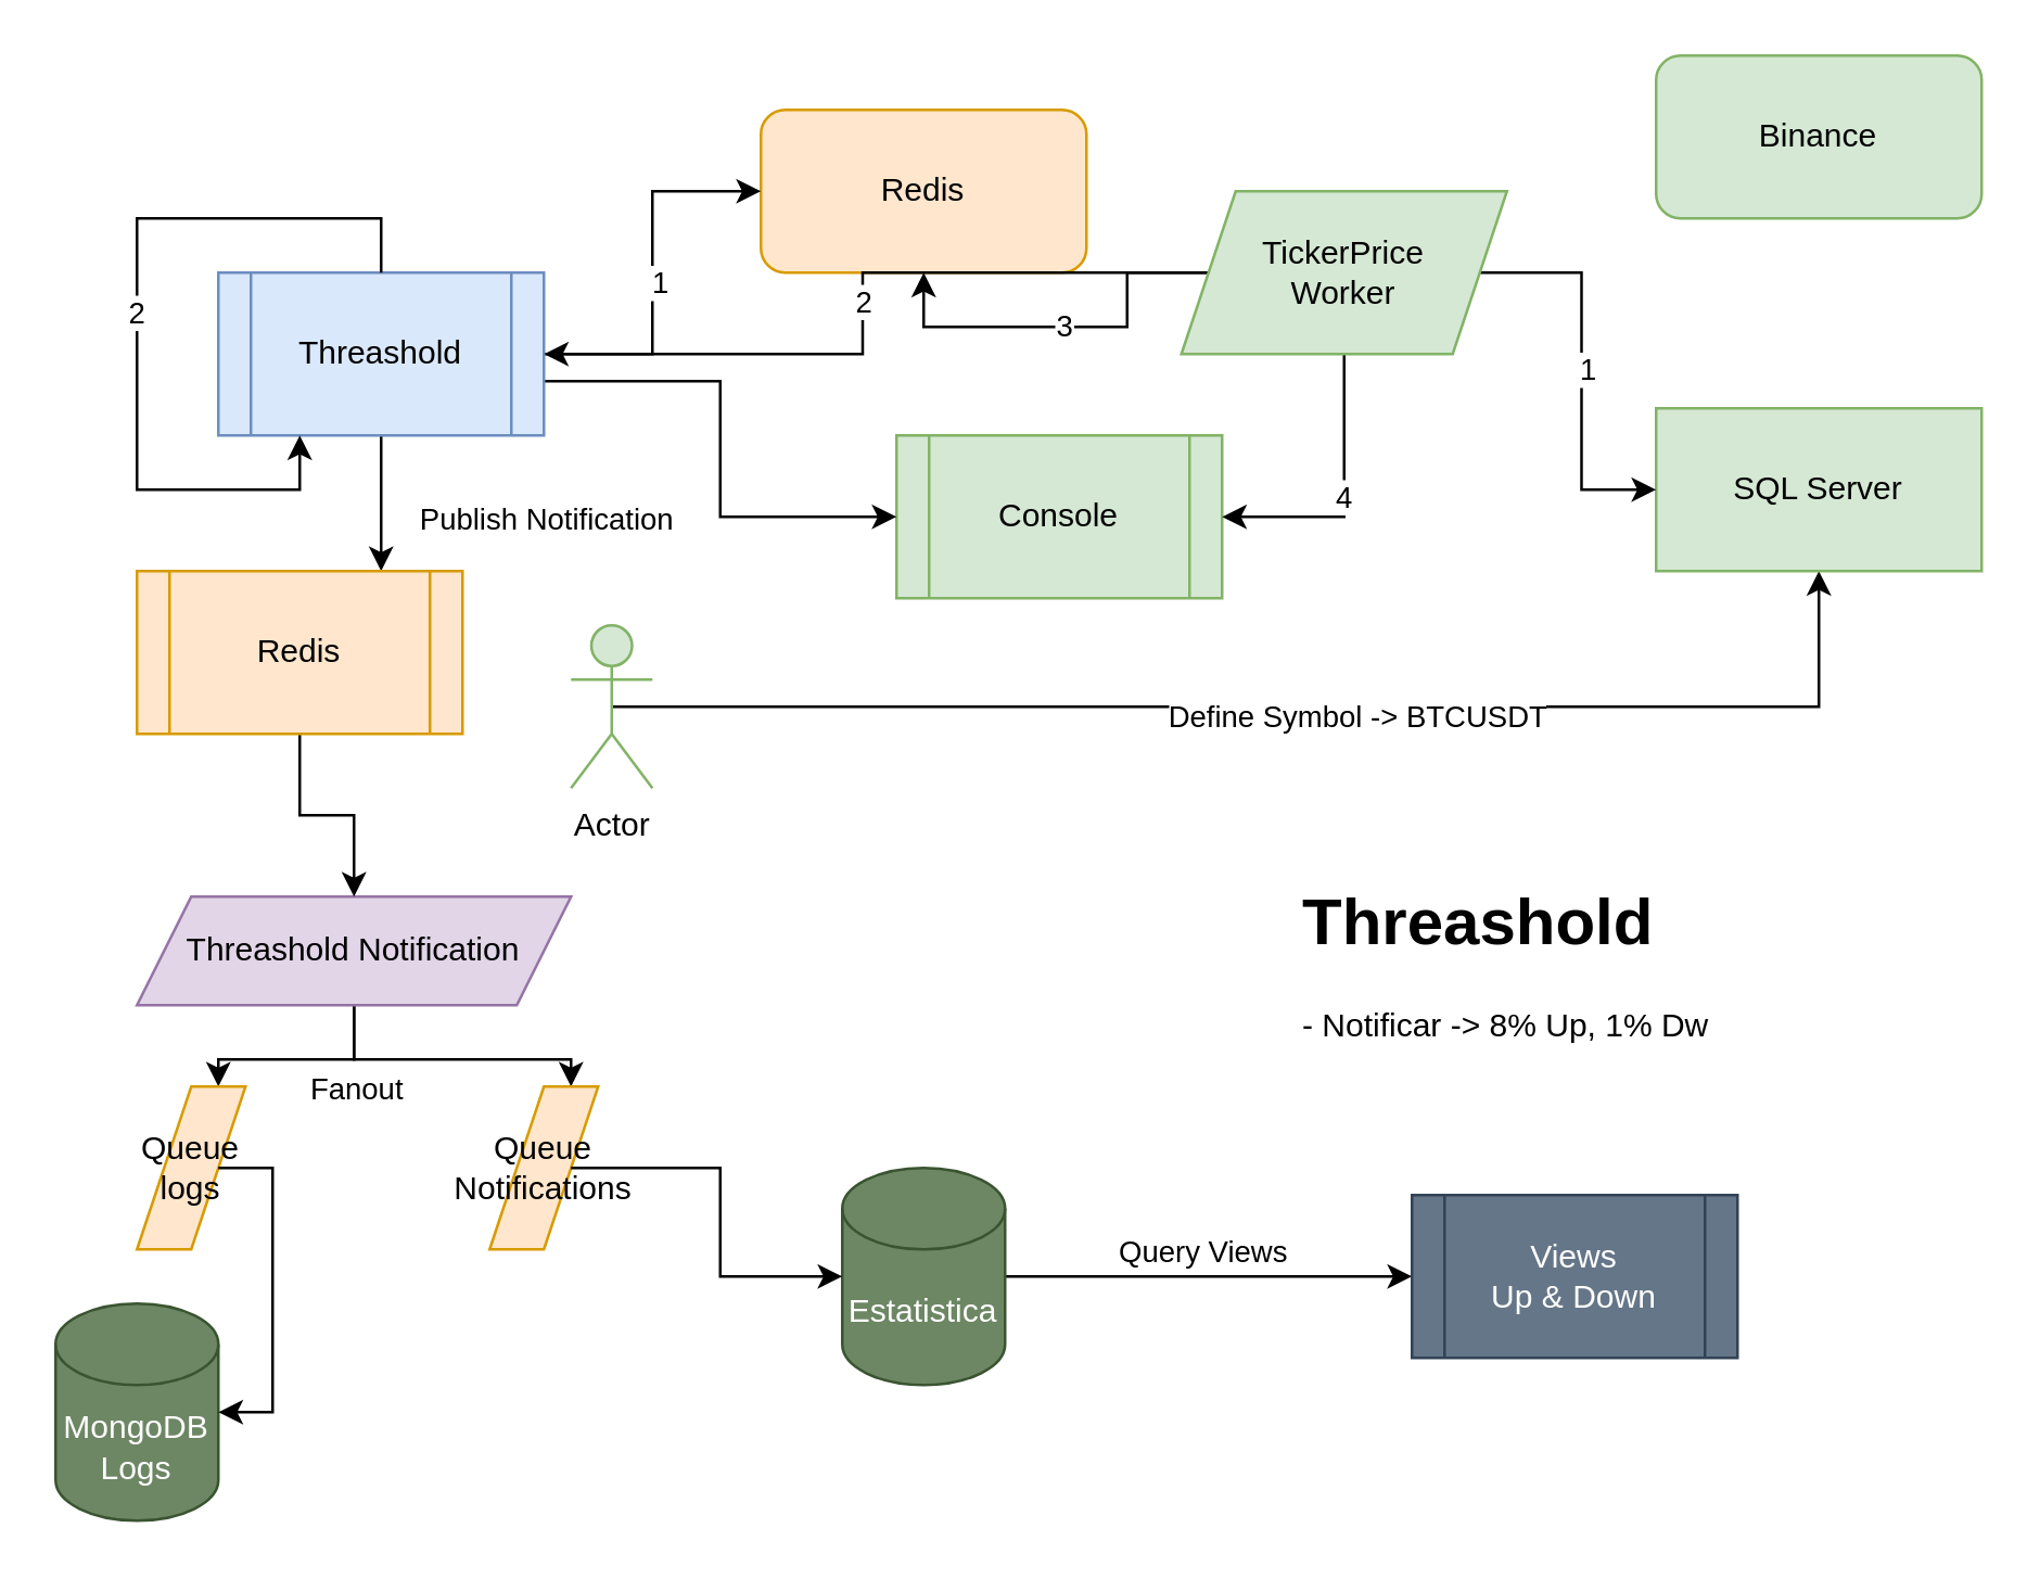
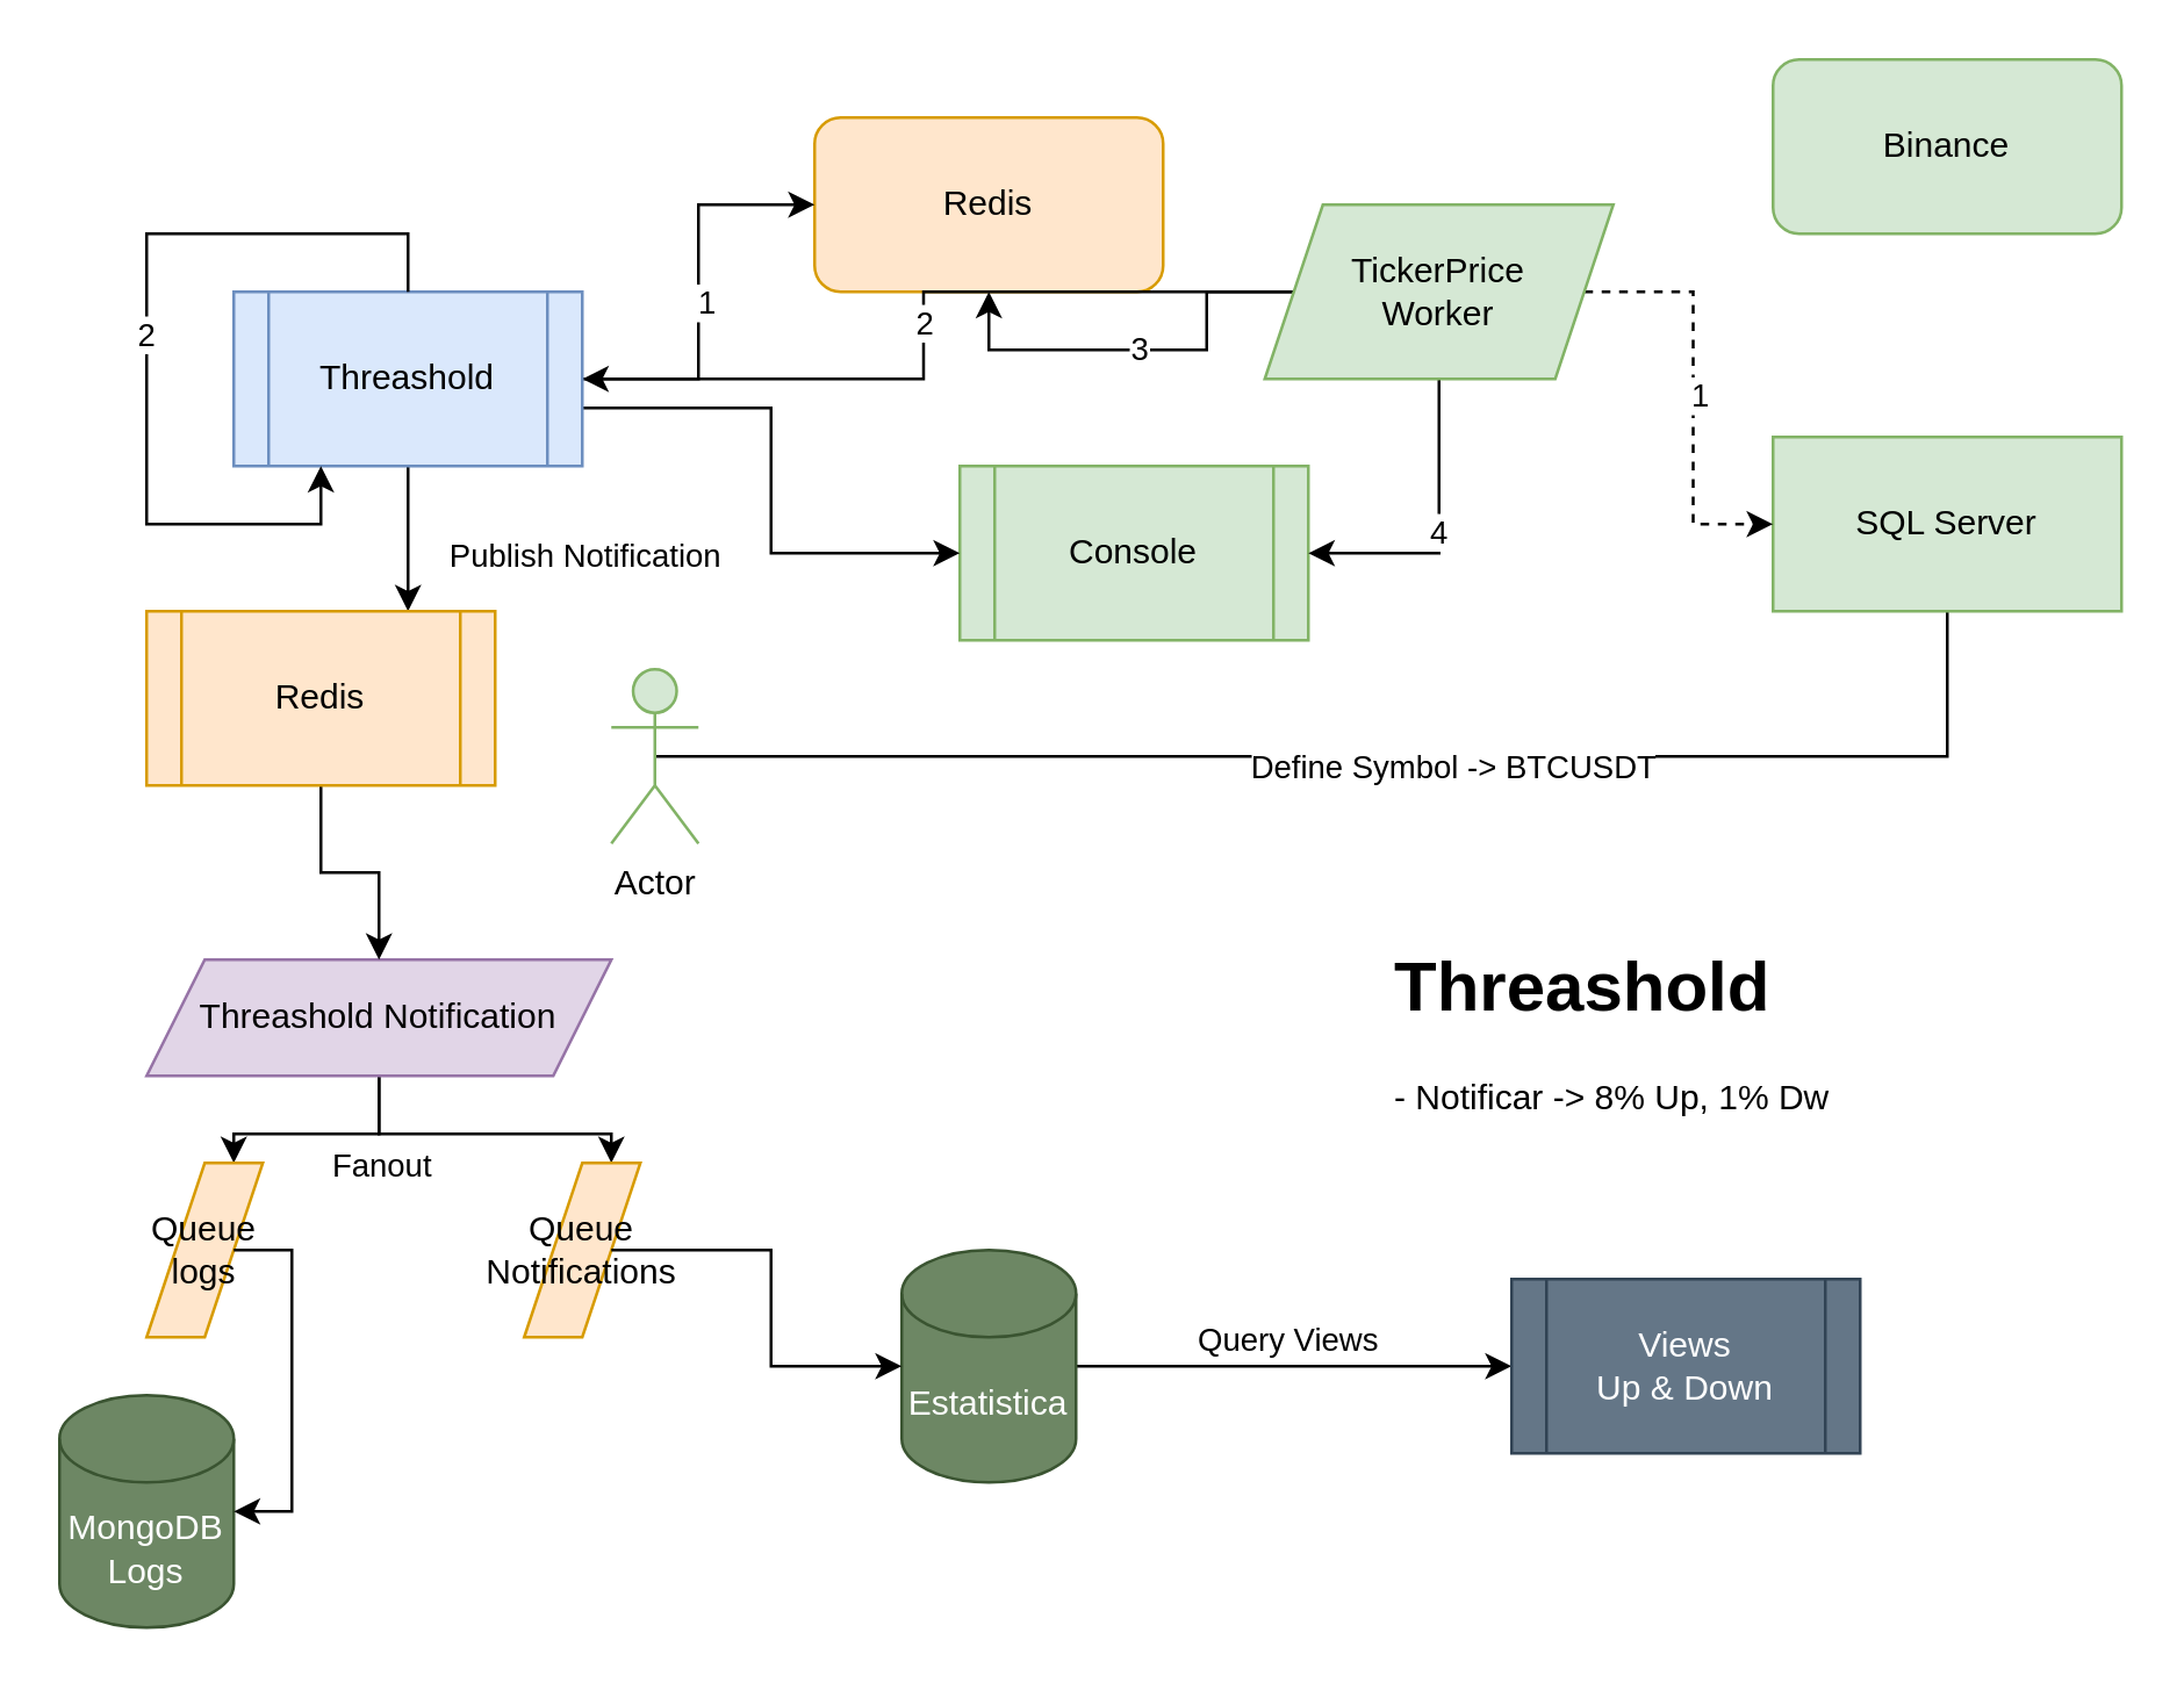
  <mxCell id="0" />
  <mxCell id="1" parent="0" />
- <mxCell id="2" style="edgeStyle=orthogonalEdgeStyle;rounded=0;orthogonalLoop=1;jettySize=auto;html=1;exitX=0.5;exitY=0.5;exitDx=0;exitDy=0;exitPerimeter=0;entryX=0.5;entryY=1;entryDx=0;entryDy=0;" parent="1" source="4" target="5" edge="1"><mxGeometry relative="1" as="geometry" /></mxCell>
+ <mxCell id="2" style="edgeStyle=orthogonalEdgeStyle;rounded=0;orthogonalLoop=1;jettySize=auto;html=1;exitX=0.5;exitY=0.5;exitDx=0;exitDy=0;exitPerimeter=0;entryX=0.5;entryY=1;entryDx=0;entryDy=0;endArrow=none;" parent="1" source="4" target="5" edge="1"><mxGeometry relative="1" as="geometry" /></mxCell>
  <mxCell id="3" value="Define Symbol -&amp;gt; BTCUSDT" style="edgeLabel;html=1;align=center;verticalAlign=middle;resizable=0;points=[];" parent="2" vertex="1" connectable="0"><mxGeometry x="0.106" y="-3" relative="1" as="geometry"><mxPoint as="offset" /></mxGeometry></mxCell>
  <mxCell id="4" value="Actor" style="shape=umlActor;verticalLabelPosition=bottom;verticalAlign=top;html=1;outlineConnect=0;fillColor=#d5e8d4;strokeColor=#82b366;" parent="1" vertex="1"><mxGeometry x="210" y="230" width="30" height="60" as="geometry" /></mxCell>
  <mxCell id="5" value="SQL Server" style="whiteSpace=wrap;html=1;fillColor=#d5e8d4;strokeColor=#82b366;rounded=0;" parent="1" vertex="1"><mxGeometry x="610" y="150" width="120" height="60" as="geometry" /></mxCell>
  <mxCell id="6" value="Binance" style="rounded=1;whiteSpace=wrap;html=1;fillColor=#d5e8d4;strokeColor=#82b366;" parent="1" vertex="1"><mxGeometry x="610" y="20" width="120" height="60" as="geometry" /></mxCell>
  <mxCell id="7" value="Redis" style="rounded=1;whiteSpace=wrap;html=1;fillColor=#ffe6cc;strokeColor=#d79b00;" parent="1" vertex="1"><mxGeometry x="280" y="40" width="120" height="60" as="geometry" /></mxCell>
  <mxCell id="8" value="Console" style="shape=process;whiteSpace=wrap;html=1;backgroundOutline=1;fillColor=#d5e8d4;strokeColor=#82b366;" parent="1" vertex="1"><mxGeometry x="330" y="160" width="120" height="60" as="geometry" /></mxCell>
- <mxCell id="9" style="edgeStyle=orthogonalEdgeStyle;rounded=0;orthogonalLoop=1;jettySize=auto;html=1;entryX=0;entryY=0.5;entryDx=0;entryDy=0;" parent="1" source="14" target="5" edge="1"><mxGeometry relative="1" as="geometry" /></mxCell>
+ <mxCell id="9" style="edgeStyle=orthogonalEdgeStyle;rounded=0;orthogonalLoop=1;jettySize=auto;html=1;entryX=0;entryY=0.5;entryDx=0;entryDy=0;dashed=1;" parent="1" source="14" target="5" edge="1"><mxGeometry relative="1" as="geometry" /></mxCell>
  <mxCell id="10" value="1" style="edgeLabel;html=1;align=center;verticalAlign=middle;resizable=0;points=[];" parent="9" vertex="1" connectable="0"><mxGeometry x="0.008" y="2" relative="1" as="geometry"><mxPoint as="offset" /></mxGeometry></mxCell>
  <mxCell id="11" value="2" style="edgeStyle=orthogonalEdgeStyle;rounded=0;orthogonalLoop=1;jettySize=auto;html=1;" parent="1" source="14" target="20" edge="1"><mxGeometry relative="1" as="geometry" /></mxCell>
  <mxCell id="12" value="3" style="edgeStyle=orthogonalEdgeStyle;rounded=0;orthogonalLoop=1;jettySize=auto;html=1;entryX=0.5;entryY=1;entryDx=0;entryDy=0;" parent="1" source="14" target="7" edge="1"><mxGeometry relative="1" as="geometry" /></mxCell>
  <mxCell id="13" value="4" style="edgeStyle=orthogonalEdgeStyle;rounded=0;orthogonalLoop=1;jettySize=auto;html=1;entryX=1;entryY=0.5;entryDx=0;entryDy=0;" parent="1" source="14" target="8" edge="1"><mxGeometry relative="1" as="geometry" /></mxCell>
  <mxCell id="14" value="TickerPrice&lt;br&gt;Worker" style="shape=parallelogram;perimeter=parallelogramPerimeter;whiteSpace=wrap;html=1;fixedSize=1;fillColor=#d5e8d4;strokeColor=#82b366;" parent="1" vertex="1"><mxGeometry x="435" y="70" width="120" height="60" as="geometry" /></mxCell>
  <mxCell id="15" style="edgeStyle=orthogonalEdgeStyle;rounded=0;orthogonalLoop=1;jettySize=auto;html=1;entryX=0;entryY=0.5;entryDx=0;entryDy=0;" parent="1" source="20" target="7" edge="1"><mxGeometry relative="1" as="geometry" /></mxCell>
  <mxCell id="16" value="1" style="edgeLabel;html=1;align=center;verticalAlign=middle;resizable=0;points=[];" parent="15" vertex="1" connectable="0"><mxGeometry x="-0.037" y="-2" relative="1" as="geometry"><mxPoint as="offset" /></mxGeometry></mxCell>
  <mxCell id="17" style="edgeStyle=orthogonalEdgeStyle;rounded=0;orthogonalLoop=1;jettySize=auto;html=1;entryX=0.75;entryY=0;entryDx=0;entryDy=0;" edge="1" parent="1" source="20" target="32"><mxGeometry relative="1" as="geometry" /></mxCell>
  <mxCell id="18" value="Publish Notification" style="edgeLabel;html=1;align=center;verticalAlign=middle;resizable=0;points=[];" vertex="1" connectable="0" parent="17"><mxGeometry x="0.2" y="1" relative="1" as="geometry"><mxPoint x="59" as="offset" /></mxGeometry></mxCell>
  <mxCell id="19" style="edgeStyle=orthogonalEdgeStyle;rounded=0;orthogonalLoop=1;jettySize=auto;html=1;entryX=0;entryY=0.5;entryDx=0;entryDy=0;" edge="1" parent="1" source="20" target="8"><mxGeometry relative="1" as="geometry"><Array as="points"><mxPoint x="265" y="140" /><mxPoint x="265" y="190" /></Array></mxGeometry></mxCell>
  <mxCell id="20" value="Threashold" style="shape=process;whiteSpace=wrap;html=1;backgroundOutline=1;fillColor=#dae8fc;strokeColor=#6c8ebf;" parent="1" vertex="1"><mxGeometry x="80" y="100" width="120" height="60" as="geometry" /></mxCell>
  <mxCell id="21" value="2" style="edgeStyle=orthogonalEdgeStyle;rounded=0;orthogonalLoop=1;jettySize=auto;html=1;entryX=0.25;entryY=1;entryDx=0;entryDy=0;" parent="1" source="20" target="20" edge="1"><mxGeometry relative="1" as="geometry"><Array as="points"><mxPoint x="140" y="80" /><mxPoint x="50" y="80" /><mxPoint x="50" y="180" /><mxPoint x="110" y="180" /></Array></mxGeometry></mxCell>
  <mxCell id="22" value="&lt;h1&gt;Threashold&lt;br&gt;&lt;/h1&gt;&lt;p&gt;- Notificar -&amp;gt; 8% Up, 1% Dw&lt;br&gt;&lt;/p&gt;" style="text;html=1;strokeColor=none;fillColor=none;spacing=5;spacingTop=-20;whiteSpace=wrap;overflow=hidden;rounded=0;" parent="1" vertex="1"><mxGeometry x="475" y="320" width="185" height="80" as="geometry" /></mxCell>
  <mxCell id="23" style="edgeStyle=orthogonalEdgeStyle;rounded=0;orthogonalLoop=1;jettySize=auto;html=1;" parent="1" source="25" target="26" edge="1"><mxGeometry relative="1" as="geometry" /></mxCell>
  <mxCell id="24" value="Query Views" style="edgeLabel;html=1;align=center;verticalAlign=middle;resizable=0;points=[];" vertex="1" connectable="0" parent="23"><mxGeometry x="-0.04" y="-2" relative="1" as="geometry"><mxPoint y="-12" as="offset" /></mxGeometry></mxCell>
  <mxCell id="25" value="Estatistica" style="shape=cylinder3;whiteSpace=wrap;html=1;boundedLbl=1;backgroundOutline=1;size=15;fillColor=#6d8764;fontColor=#ffffff;strokeColor=#3A5431;" parent="1" vertex="1"><mxGeometry x="310" y="430" width="60" height="80" as="geometry" /></mxCell>
  <mxCell id="26" value="Views&lt;br&gt;Up &amp;amp; Down&lt;br&gt;" style="shape=process;whiteSpace=wrap;html=1;backgroundOutline=1;fillColor=#647687;fontColor=#ffffff;strokeColor=#314354;" parent="1" vertex="1"><mxGeometry x="520" y="440" width="120" height="60" as="geometry" /></mxCell>
  <mxCell id="27" style="edgeStyle=orthogonalEdgeStyle;rounded=0;orthogonalLoop=1;jettySize=auto;html=1;entryX=0.75;entryY=0;entryDx=0;entryDy=0;" edge="1" parent="1" source="30" target="34"><mxGeometry relative="1" as="geometry" /></mxCell>
  <mxCell id="28" style="edgeStyle=orthogonalEdgeStyle;rounded=0;orthogonalLoop=1;jettySize=auto;html=1;entryX=0.75;entryY=0;entryDx=0;entryDy=0;" edge="1" parent="1" source="30" target="36"><mxGeometry relative="1" as="geometry" /></mxCell>
  <mxCell id="29" value="Fanout" style="edgeLabel;html=1;align=center;verticalAlign=middle;resizable=0;points=[];" vertex="1" connectable="0" parent="28"><mxGeometry x="-0.327" y="-2" relative="1" as="geometry"><mxPoint x="-17" y="8" as="offset" /></mxGeometry></mxCell>
  <mxCell id="30" value="Threashold Notification" style="shape=parallelogram;perimeter=parallelogramPerimeter;whiteSpace=wrap;html=1;fixedSize=1;fillColor=#e1d5e7;strokeColor=#9673a6;" vertex="1" parent="1"><mxGeometry x="50" y="330" width="160" height="40" as="geometry" /></mxCell>
  <mxCell id="31" style="edgeStyle=orthogonalEdgeStyle;rounded=0;orthogonalLoop=1;jettySize=auto;html=1;entryX=0.5;entryY=0;entryDx=0;entryDy=0;" edge="1" parent="1" source="32" target="30"><mxGeometry relative="1" as="geometry" /></mxCell>
  <mxCell id="32" value="Redis" style="shape=process;whiteSpace=wrap;html=1;backgroundOutline=1;fillColor=#ffe6cc;strokeColor=#d79b00;" vertex="1" parent="1"><mxGeometry x="50" y="210" width="120" height="60" as="geometry" /></mxCell>
  <mxCell id="33" value="MongoDB&lt;br&gt;Logs" style="shape=cylinder3;whiteSpace=wrap;html=1;boundedLbl=1;backgroundOutline=1;size=15;fillColor=#6d8764;fontColor=#ffffff;strokeColor=#3A5431;" vertex="1" parent="1"><mxGeometry x="20" y="480" width="60" height="80" as="geometry" /></mxCell>
  <mxCell id="34" value="Queue&lt;br&gt;logs" style="shape=parallelogram;perimeter=parallelogramPerimeter;whiteSpace=wrap;html=1;fixedSize=1;fillColor=#ffe6cc;strokeColor=#d79b00;" vertex="1" parent="1"><mxGeometry x="50" y="400" width="40" height="60" as="geometry" /></mxCell>
  <mxCell id="35" style="edgeStyle=orthogonalEdgeStyle;rounded=0;orthogonalLoop=1;jettySize=auto;html=1;entryX=1;entryY=0.5;entryDx=0;entryDy=0;entryPerimeter=0;" edge="1" parent="1" source="34" target="33"><mxGeometry relative="1" as="geometry"><Array as="points"><mxPoint x="100" y="430" /><mxPoint x="100" y="520" /></Array></mxGeometry></mxCell>
  <mxCell id="36" value="Queue&lt;br&gt;Notifications" style="shape=parallelogram;perimeter=parallelogramPerimeter;whiteSpace=wrap;html=1;fixedSize=1;fillColor=#ffe6cc;strokeColor=#d79b00;" vertex="1" parent="1"><mxGeometry x="180" y="400" width="40" height="60" as="geometry" /></mxCell>
  <mxCell id="37" style="edgeStyle=orthogonalEdgeStyle;rounded=0;orthogonalLoop=1;jettySize=auto;html=1;entryX=0;entryY=0.5;entryDx=0;entryDy=0;entryPerimeter=0;" edge="1" parent="1" source="36" target="25"><mxGeometry relative="1" as="geometry" /></mxCell>
